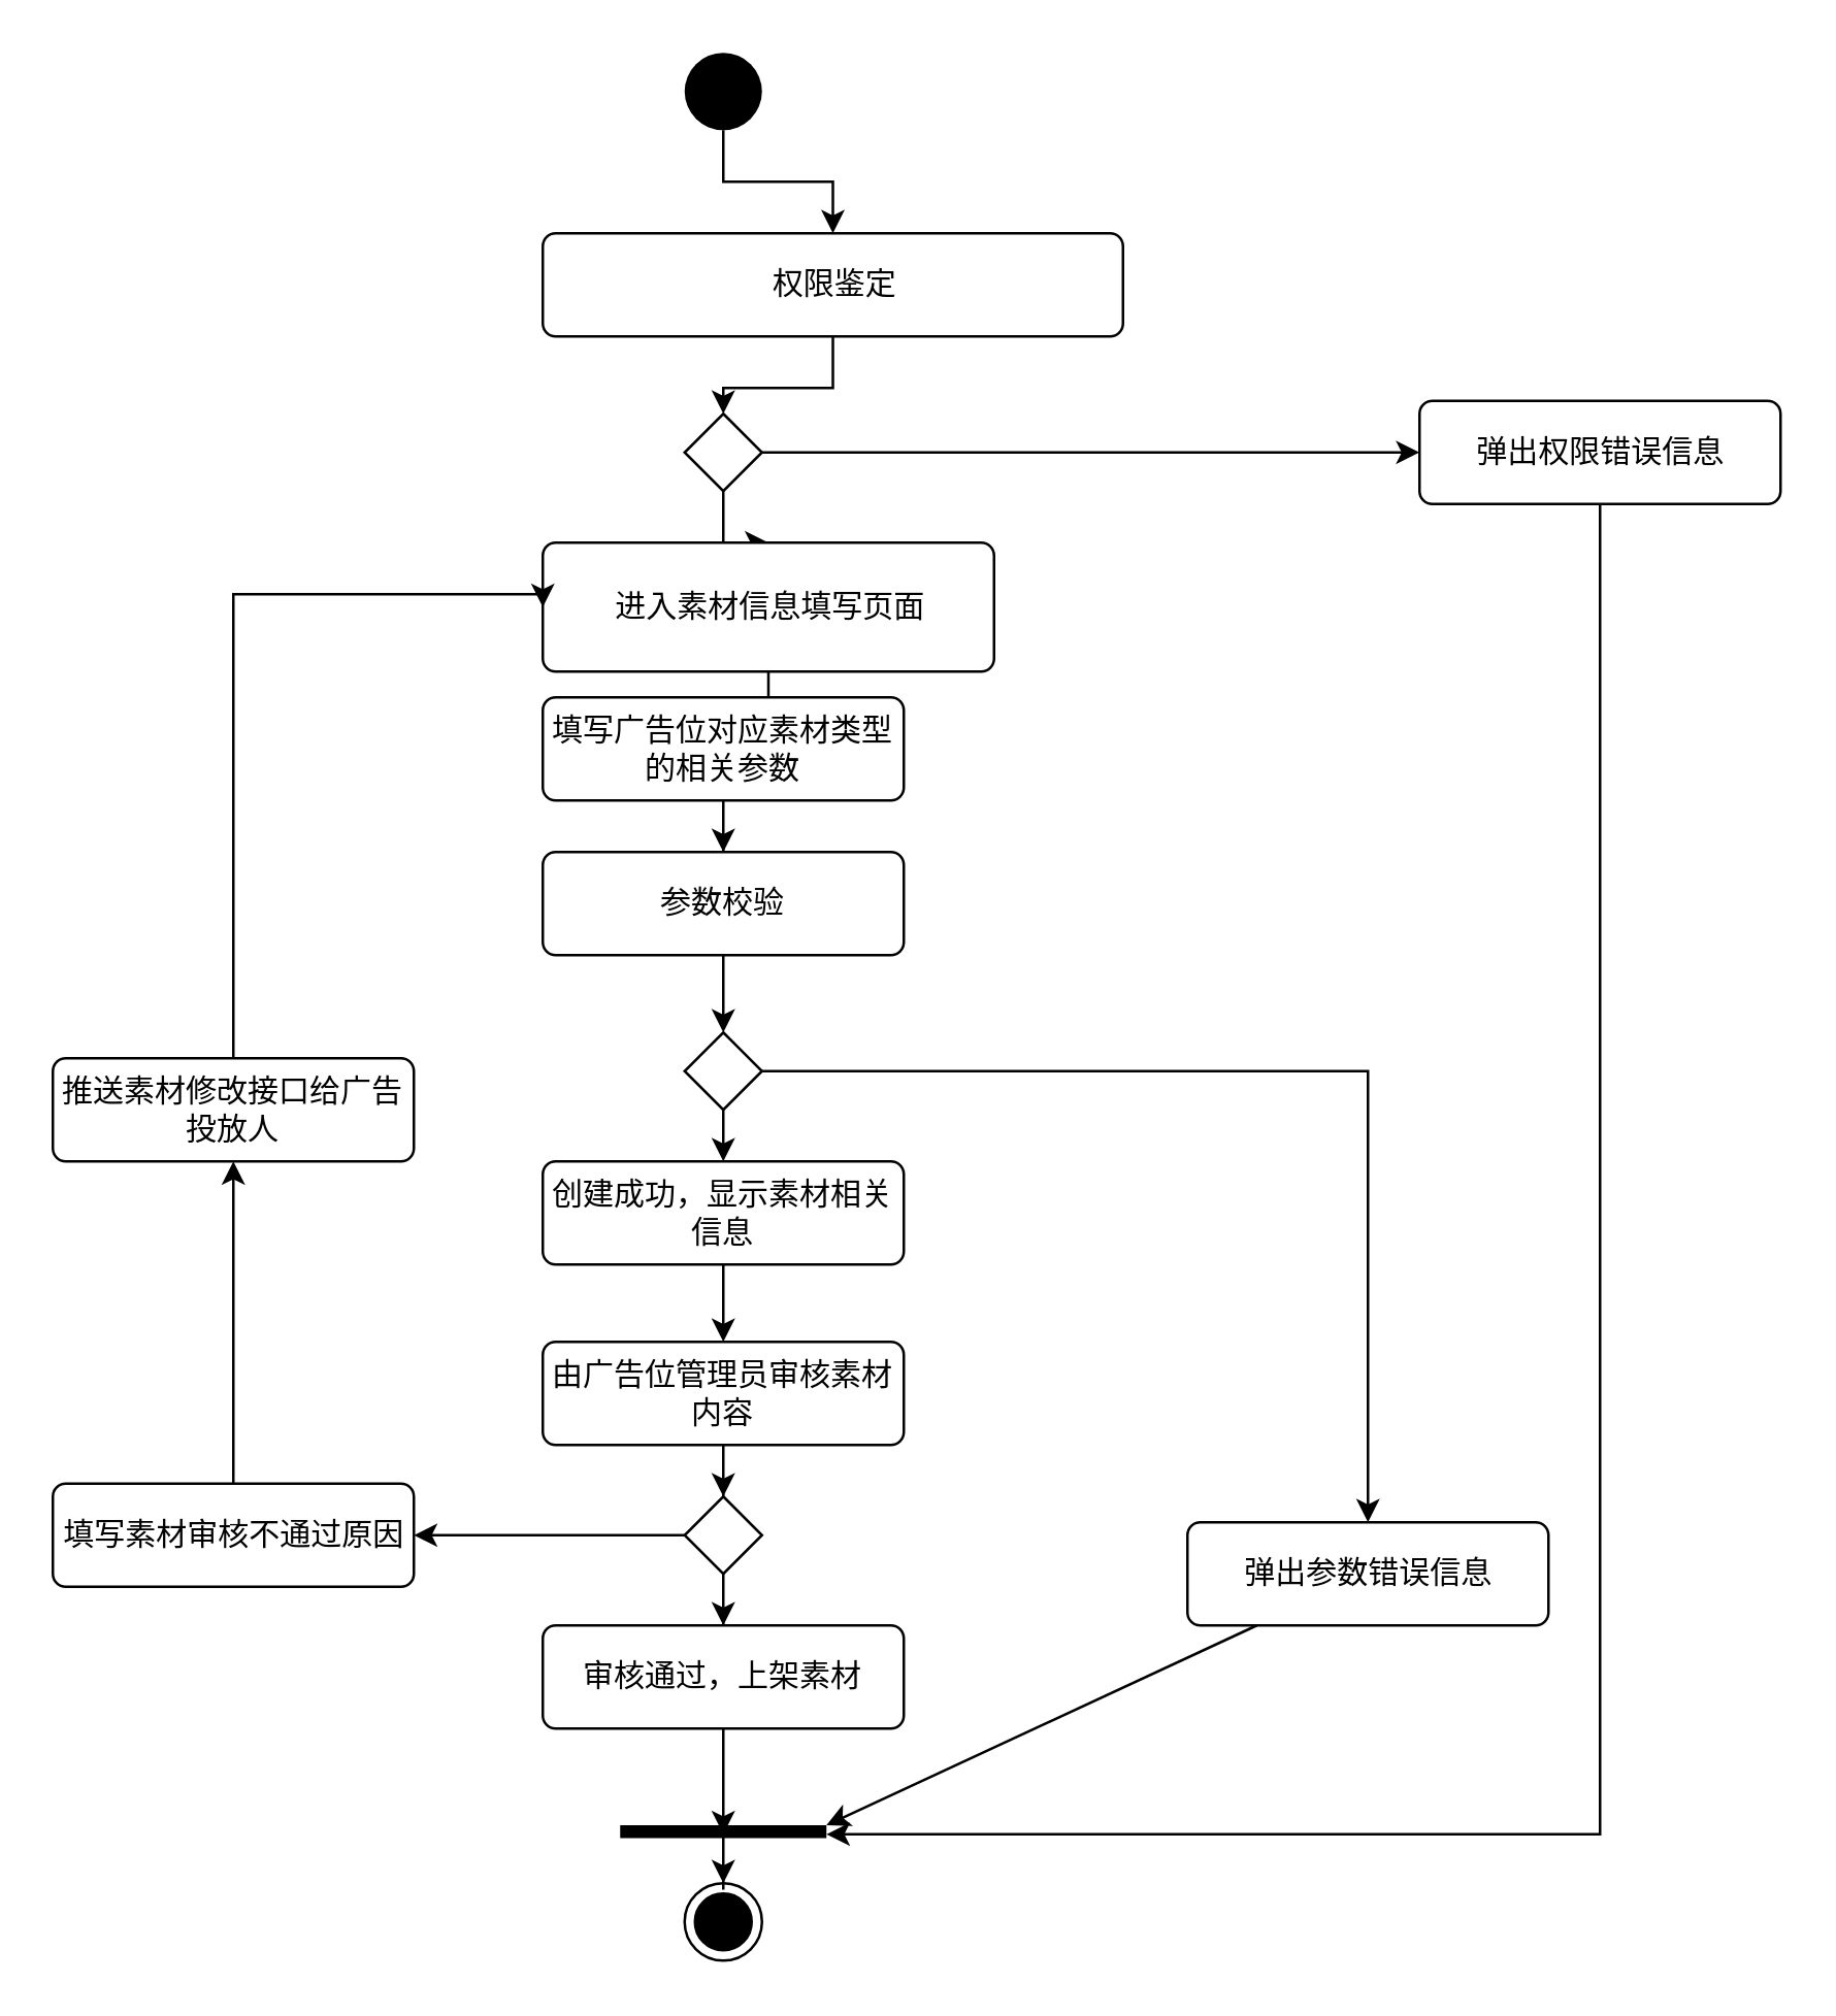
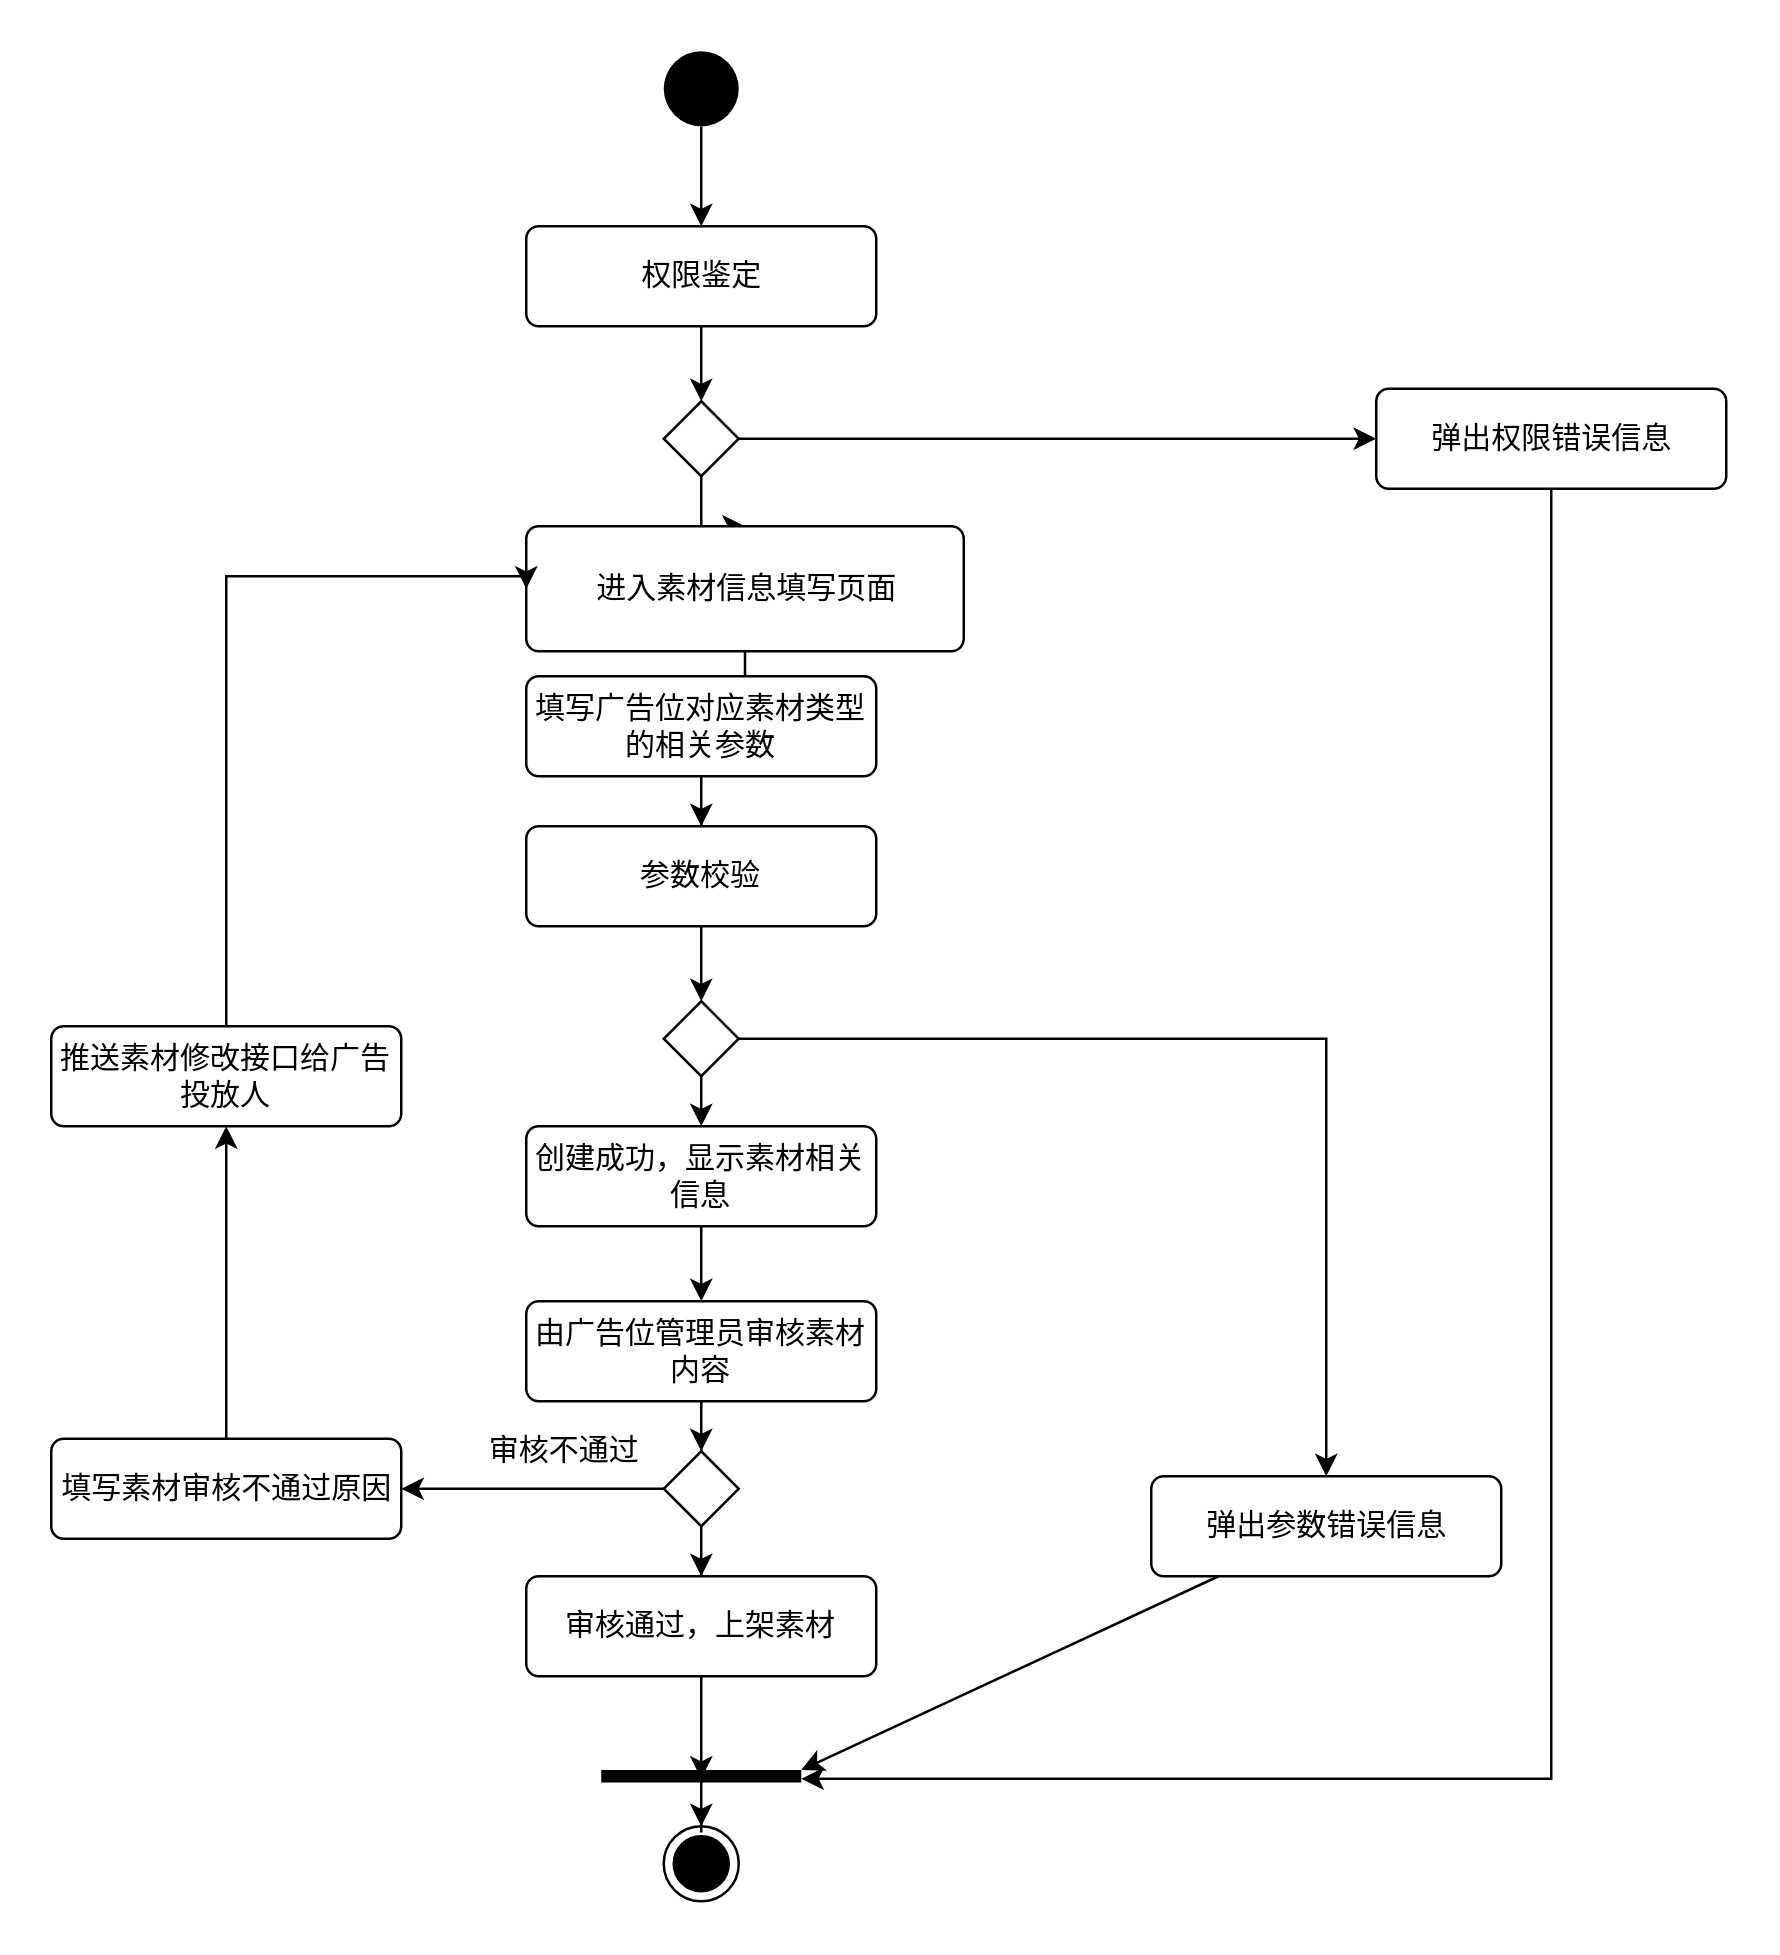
  <mxCell id="0" />
  <mxCell id="1" parent="0" />
  <mxCell id="2" style="edgeStyle=orthogonalEdgeStyle;rounded=0;orthogonalLoop=1;jettySize=auto;html=1;" parent="1" source="3" target="5" edge="1"><mxGeometry relative="1" as="geometry" /></mxCell>
  <mxCell id="3" value="" style="ellipse;fillColor=#000000;strokeColor=none;" parent="1" vertex="1"><mxGeometry x="265" y="20" width="30" height="30" as="geometry" /></mxCell>
  <mxCell id="4" style="edgeStyle=orthogonalEdgeStyle;rounded=0;orthogonalLoop=1;jettySize=auto;html=1;entryX=0.5;entryY=0;entryDx=0;entryDy=0;" parent="1" source="5" target="11" edge="1"><mxGeometry relative="1" as="geometry" /></mxCell>
- <mxCell id="5" value="权限鉴定" style="html=1;align=center;verticalAlign=middle;rounded=1;absoluteArcSize=1;arcSize=10;dashed=0;shadow=0;" parent="1" vertex="1"><mxGeometry x="210" y="90" width="225" height="40" as="geometry" /></mxCell>
+ <mxCell id="5" value="权限鉴定" style="html=1;align=center;verticalAlign=middle;rounded=1;absoluteArcSize=1;arcSize=10;dashed=0;shadow=0;" parent="1" vertex="1"><mxGeometry x="210" y="90" width="140" height="40" as="geometry" /></mxCell>
  <mxCell id="6" style="edgeStyle=orthogonalEdgeStyle;rounded=0;orthogonalLoop=1;jettySize=auto;html=1;entryX=0.5;entryY=0;entryDx=0;entryDy=0;" parent="1" source="7" target="8" edge="1"><mxGeometry relative="1" as="geometry" /></mxCell>
  <mxCell id="7" value="" style="html=1;points=[];perimeter=orthogonalPerimeter;fillColor=#000000;strokeColor=none;shadow=0;verticalAlign=middle;rotation=90;" parent="1" vertex="1"><mxGeometry x="277.5" y="670" width="5" height="80" as="geometry" /></mxCell>
  <mxCell id="8" value="" style="ellipse;html=1;shape=endState;fillColor=#000000;strokeColor=#000000;shadow=0;verticalAlign=middle;" parent="1" vertex="1"><mxGeometry x="265" y="730" width="30" height="30" as="geometry" /></mxCell>
  <mxCell id="9" style="edgeStyle=orthogonalEdgeStyle;rounded=0;orthogonalLoop=1;jettySize=auto;html=1;" parent="1" source="11" target="13" edge="1"><mxGeometry relative="1" as="geometry" /></mxCell>
  <mxCell id="10" style="edgeStyle=orthogonalEdgeStyle;rounded=0;orthogonalLoop=1;jettySize=auto;html=1;" parent="1" source="11" target="15" edge="1"><mxGeometry relative="1" as="geometry" /></mxCell>
  <mxCell id="11" value="" style="rhombus;shadow=0;gradientColor=none;verticalAlign=middle;" parent="1" vertex="1"><mxGeometry x="265" y="160" width="30" height="30" as="geometry" /></mxCell>
  <mxCell id="12" style="edgeStyle=orthogonalEdgeStyle;rounded=0;orthogonalLoop=1;jettySize=auto;html=1;entryX=0.7;entryY=0;entryDx=0;entryDy=0;entryPerimeter=0;" parent="1" source="13" target="7" edge="1"><mxGeometry relative="1" as="geometry"><Array as="points"><mxPoint x="620" y="711" /></Array></mxGeometry></mxCell>
  <mxCell id="13" value="弹出权限错误信息" style="html=1;align=center;verticalAlign=middle;rounded=1;absoluteArcSize=1;arcSize=10;dashed=0;shadow=0;gradientColor=none;" parent="1" vertex="1"><mxGeometry x="550" y="155" width="140" height="40" as="geometry" /></mxCell>
  <mxCell id="14" style="edgeStyle=orthogonalEdgeStyle;rounded=0;orthogonalLoop=1;jettySize=auto;html=1;entryX=0.5;entryY=0;entryDx=0;entryDy=0;" parent="1" source="15" target="17" edge="1"><mxGeometry relative="1" as="geometry" /></mxCell>
  <mxCell id="15" value="进入素材信息填写页面" style="html=1;align=center;verticalAlign=middle;rounded=1;absoluteArcSize=1;arcSize=10;dashed=0;shadow=0;" parent="1" vertex="1"><mxGeometry x="210" y="210" width="175" height="50" as="geometry" /></mxCell>
  <mxCell id="16" style="edgeStyle=orthogonalEdgeStyle;rounded=0;orthogonalLoop=1;jettySize=auto;html=1;entryX=0.5;entryY=0;entryDx=0;entryDy=0;" parent="1" source="17" target="19" edge="1"><mxGeometry relative="1" as="geometry" /></mxCell>
  <mxCell id="17" value="填写广告位对应素材类型的相关参数" style="html=1;align=center;verticalAlign=middle;rounded=1;absoluteArcSize=1;arcSize=10;dashed=0;shadow=0;whiteSpace=wrap;" parent="1" vertex="1"><mxGeometry x="210" y="270" width="140" height="40" as="geometry" /></mxCell>
  <mxCell id="18" value="" style="edgeStyle=orthogonalEdgeStyle;rounded=0;orthogonalLoop=1;jettySize=auto;html=1;" parent="1" source="19" target="22" edge="1"><mxGeometry relative="1" as="geometry" /></mxCell>
  <mxCell id="19" value="参数校验" style="html=1;align=center;verticalAlign=middle;rounded=1;absoluteArcSize=1;arcSize=10;dashed=0;shadow=0;whiteSpace=wrap;" parent="1" vertex="1"><mxGeometry x="210" y="330" width="140" height="40" as="geometry" /></mxCell>
  <mxCell id="20" value="" style="edgeStyle=orthogonalEdgeStyle;rounded=0;orthogonalLoop=1;jettySize=auto;html=1;" parent="1" source="22" target="24" edge="1"><mxGeometry relative="1" as="geometry" /></mxCell>
  <mxCell id="21" style="edgeStyle=none;rounded=0;orthogonalLoop=1;jettySize=auto;html=1;" parent="1" source="22" target="26" edge="1"><mxGeometry relative="1" as="geometry" /></mxCell>
  <mxCell id="22" value="" style="rhombus;shadow=0;gradientColor=none;verticalAlign=middle;" parent="1" vertex="1"><mxGeometry x="265" y="400" width="30" height="30" as="geometry" /></mxCell>
  <mxCell id="23" style="rounded=0;orthogonalLoop=1;jettySize=auto;html=1;" parent="1" source="24" target="7" edge="1"><mxGeometry relative="1" as="geometry" /></mxCell>
  <mxCell id="24" value="弹出参数错误信息" style="html=1;align=center;verticalAlign=middle;rounded=1;absoluteArcSize=1;arcSize=10;dashed=0;shadow=0;gradientColor=none;" parent="1" vertex="1"><mxGeometry x="460" y="590" width="140" height="40" as="geometry" /></mxCell>
  <mxCell id="25" style="edgeStyle=orthogonalEdgeStyle;rounded=0;orthogonalLoop=1;jettySize=auto;html=1;entryX=0.5;entryY=0;entryDx=0;entryDy=0;" edge="1" parent="1" source="26" target="28"><mxGeometry relative="1" as="geometry" /></mxCell>
  <mxCell id="26" value="创建成功，显示素材相关信息" style="html=1;align=center;verticalAlign=middle;rounded=1;absoluteArcSize=1;arcSize=10;dashed=0;shadow=0;gradientColor=none;whiteSpace=wrap;" parent="1" vertex="1"><mxGeometry x="210" y="450" width="140" height="40" as="geometry" /></mxCell>
  <mxCell id="27" style="edgeStyle=orthogonalEdgeStyle;rounded=0;orthogonalLoop=1;jettySize=auto;html=1;entryX=0.5;entryY=0;entryDx=0;entryDy=0;" edge="1" parent="1" source="28" target="31"><mxGeometry relative="1" as="geometry" /></mxCell>
  <mxCell id="28" value="由广告位管理员审核素材内容" style="html=1;align=center;verticalAlign=middle;rounded=1;absoluteArcSize=1;arcSize=10;dashed=0;shadow=0;gradientColor=none;whiteSpace=wrap;" vertex="1" parent="1"><mxGeometry x="210" y="520" width="140" height="40" as="geometry" /></mxCell>
  <mxCell id="29" style="edgeStyle=orthogonalEdgeStyle;rounded=0;orthogonalLoop=1;jettySize=auto;html=1;" edge="1" parent="1" source="31" target="33"><mxGeometry relative="1" as="geometry" /></mxCell>
  <mxCell id="30" style="edgeStyle=orthogonalEdgeStyle;rounded=0;orthogonalLoop=1;jettySize=auto;html=1;entryX=1;entryY=0.5;entryDx=0;entryDy=0;" edge="1" parent="1" source="31" target="35"><mxGeometry relative="1" as="geometry" /></mxCell>
  <mxCell id="31" value="" style="rhombus;shadow=0;gradientColor=none;verticalAlign=middle;" vertex="1" parent="1"><mxGeometry x="265" y="580" width="30" height="30" as="geometry" /></mxCell>
  <mxCell id="32" style="edgeStyle=orthogonalEdgeStyle;rounded=0;orthogonalLoop=1;jettySize=auto;html=1;entryX=0.7;entryY=0.5;entryDx=0;entryDy=0;entryPerimeter=0;" edge="1" parent="1" source="33" target="7"><mxGeometry relative="1" as="geometry" /></mxCell>
  <mxCell id="33" value="审核通过，上架素材" style="html=1;align=center;verticalAlign=middle;rounded=1;absoluteArcSize=1;arcSize=10;dashed=0;shadow=0;gradientColor=none;whiteSpace=wrap;" vertex="1" parent="1"><mxGeometry x="210" y="630" width="140" height="40" as="geometry" /></mxCell>
  <mxCell id="34" style="edgeStyle=orthogonalEdgeStyle;rounded=0;orthogonalLoop=1;jettySize=auto;html=1;entryX=0.5;entryY=1;entryDx=0;entryDy=0;" edge="1" parent="1" source="35" target="38"><mxGeometry relative="1" as="geometry" /></mxCell>
  <mxCell id="35" value="填写素材审核不通过原因" style="html=1;align=center;verticalAlign=middle;rounded=1;absoluteArcSize=1;arcSize=10;dashed=0;shadow=0;gradientColor=none;" vertex="1" parent="1"><mxGeometry x="20" y="575" width="140" height="40" as="geometry" /></mxCell>
+ <mxCell id="36" value="审核不通过" style="text;html=1;align=center;verticalAlign=middle;resizable=0;points=[];autosize=1;strokeColor=none;" vertex="1" parent="1"><mxGeometry x="185" y="570" width="80" height="20" as="geometry" /></mxCell>
  <mxCell id="37" style="edgeStyle=orthogonalEdgeStyle;rounded=0;orthogonalLoop=1;jettySize=auto;html=1;entryX=0;entryY=0.5;entryDx=0;entryDy=0;" edge="1" parent="1" source="38" target="15"><mxGeometry relative="1" as="geometry"><Array as="points"><mxPoint y="230" x="90" /></Array></mxGeometry></mxCell>
  <mxCell id="38" value="推送素材修改接口给广告投放人" style="html=1;align=center;verticalAlign=middle;rounded=1;absoluteArcSize=1;arcSize=10;dashed=0;shadow=0;gradientColor=none;whiteSpace=wrap;" vertex="1" parent="1"><mxGeometry x="20" y="410" width="140" height="40" as="geometry" /></mxCell>
